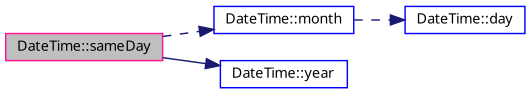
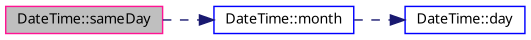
  digraph {
    fontname="Noto Sans"
    rankdir=LR
    node [color=blue fillcolor=white fontname="Noto Sans" fontsize=10 shape=record style=filled]
    edge [color=midnightblue fontname="Noto Sans" fontsize=10 labelfontname=Helvetica labelfontsize=10 style=dashed]
    n1 [color=deeppink fillcolor=grey75 fontcolor=black height=0.2 label="DateTime::sameDay" width=0.4]
    n2 [height=0.2 label="DateTime::month" width=0.4]
-   n3 [height=0.2 label="DateTime::year" width=0.4]
    n4 [height=0.2 label="DateTime::day" width=0.4]
    n1 -> n2
-   n1 -> n3 [style=solid]
    n2 -> n4
  }
